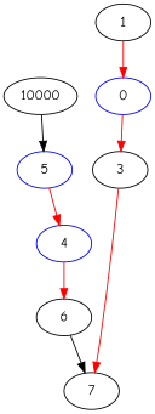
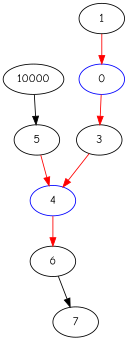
  digraph {
    fontname="Comic Neue"
    node [color=black fontname="Comic Neue"]
    edge [color=red fontname="Comic Neue"]
    n1 [color=blue label=0]
    n2 [label=3]
    n3 [color=blue label=4]
    n4 [label=1]
    n5 [label=7]
    n6 [label=6]
    n7 [label=10000]
-   n8 [color=blue label=5]
+   n8 [label=5]
    n1 -> n2
-   n2 -> n5
+   n2 -> n3
    n3 -> n6
    n4 -> n1
    n6 -> n5 [color=black]
    n7 -> n8 [color=black]
    n8 -> n3
  }
